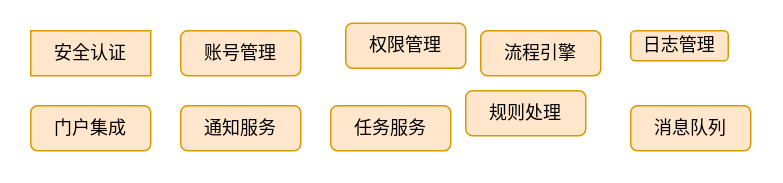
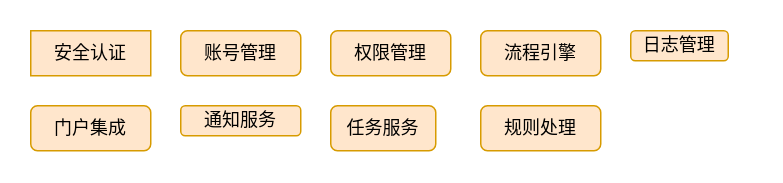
  <mxCell id="0" />
  <mxCell id="1" parent="0" />
  <mxCell id="2" value="安全认证" style="whiteSpace=wrap;html=1;fillColor=#ffe6cc;strokeColor=#d79b00;rounded=0;" vertex="1" parent="1"><mxGeometry x="20" y="20" width="80" height="30" as="geometry" /></mxCell>
  <mxCell id="3" value="账号管理" style="rounded=1;whiteSpace=wrap;html=1;fillColor=#ffe6cc;strokeColor=#d79b00;" vertex="1" parent="1"><mxGeometry x="120" y="20" width="80" height="30" as="geometry" /></mxCell>
- <mxCell id="4" value="权限管理" style="rounded=1;whiteSpace=wrap;html=1;fillColor=#ffe6cc;strokeColor=#d79b00;" vertex="1" parent="1"><mxGeometry x="230" y="15" width="80" height="30" as="geometry" /></mxCell>
+ <mxCell id="4" value="权限管理" style="rounded=1;whiteSpace=wrap;html=1;fillColor=#ffe6cc;strokeColor=#d79b00;" vertex="1" parent="1"><mxGeometry x="220" y="20" width="80" height="30" as="geometry" /></mxCell>
  <mxCell id="5" value="流程引擎" style="rounded=1;whiteSpace=wrap;html=1;fillColor=#ffe6cc;strokeColor=#d79b00;" vertex="1" parent="1"><mxGeometry x="320" y="20" width="80" height="30" as="geometry" /></mxCell>
  <mxCell id="6" value="日志管理" style="rounded=1;whiteSpace=wrap;html=1;fillColor=#ffe6cc;strokeColor=#d79b00;" vertex="1" parent="1"><mxGeometry x="420" y="20" width="65" height="20" as="geometry" /></mxCell>
  <mxCell id="7" value="门户集成" style="rounded=1;whiteSpace=wrap;html=1;fillColor=#ffe6cc;strokeColor=#d79b00;" vertex="1" parent="1"><mxGeometry x="20" y="70" width="80" height="30" as="geometry" /></mxCell>
- <mxCell id="8" value="通知服务" style="rounded=1;whiteSpace=wrap;html=1;fillColor=#ffe6cc;strokeColor=#d79b00;" vertex="1" parent="1"><mxGeometry x="120" y="70" width="80" height="30" as="geometry" /></mxCell>
- <mxCell id="9" value="任务服务" style="rounded=1;whiteSpace=wrap;html=1;fillColor=#ffe6cc;strokeColor=#d79b00;" vertex="1" parent="1"><mxGeometry x="220" y="70" width="80" height="30" as="geometry" /></mxCell>
- <mxCell id="10" value="规则处理" style="rounded=1;whiteSpace=wrap;html=1;fillColor=#ffe6cc;strokeColor=#d79b00;" vertex="1" parent="1"><mxGeometry x="310" y="60" width="80" height="30" as="geometry" /></mxCell>
- <mxCell id="11" value="消息队列" style="rounded=1;whiteSpace=wrap;html=1;fillColor=#ffe6cc;strokeColor=#d79b00;" vertex="1" parent="1"><mxGeometry x="420" y="70" width="80" height="30" as="geometry" /></mxCell>
+ <mxCell id="8" value="通知服务" style="rounded=1;whiteSpace=wrap;html=1;fillColor=#ffe6cc;strokeColor=#d79b00;" vertex="1" parent="1"><mxGeometry x="120" y="70" width="80" height="20" as="geometry" /></mxCell>
+ <mxCell id="9" value="任务服务" style="rounded=1;whiteSpace=wrap;html=1;fillColor=#ffe6cc;strokeColor=#d79b00;" vertex="1" parent="1"><mxGeometry x="220" y="70" width="70" height="30" as="geometry" /></mxCell>
+ <mxCell id="10" value="规则处理" style="rounded=1;whiteSpace=wrap;html=1;fillColor=#ffe6cc;strokeColor=#d79b00;" vertex="1" parent="1"><mxGeometry x="320" y="70" width="80" height="30" as="geometry" /></mxCell>
